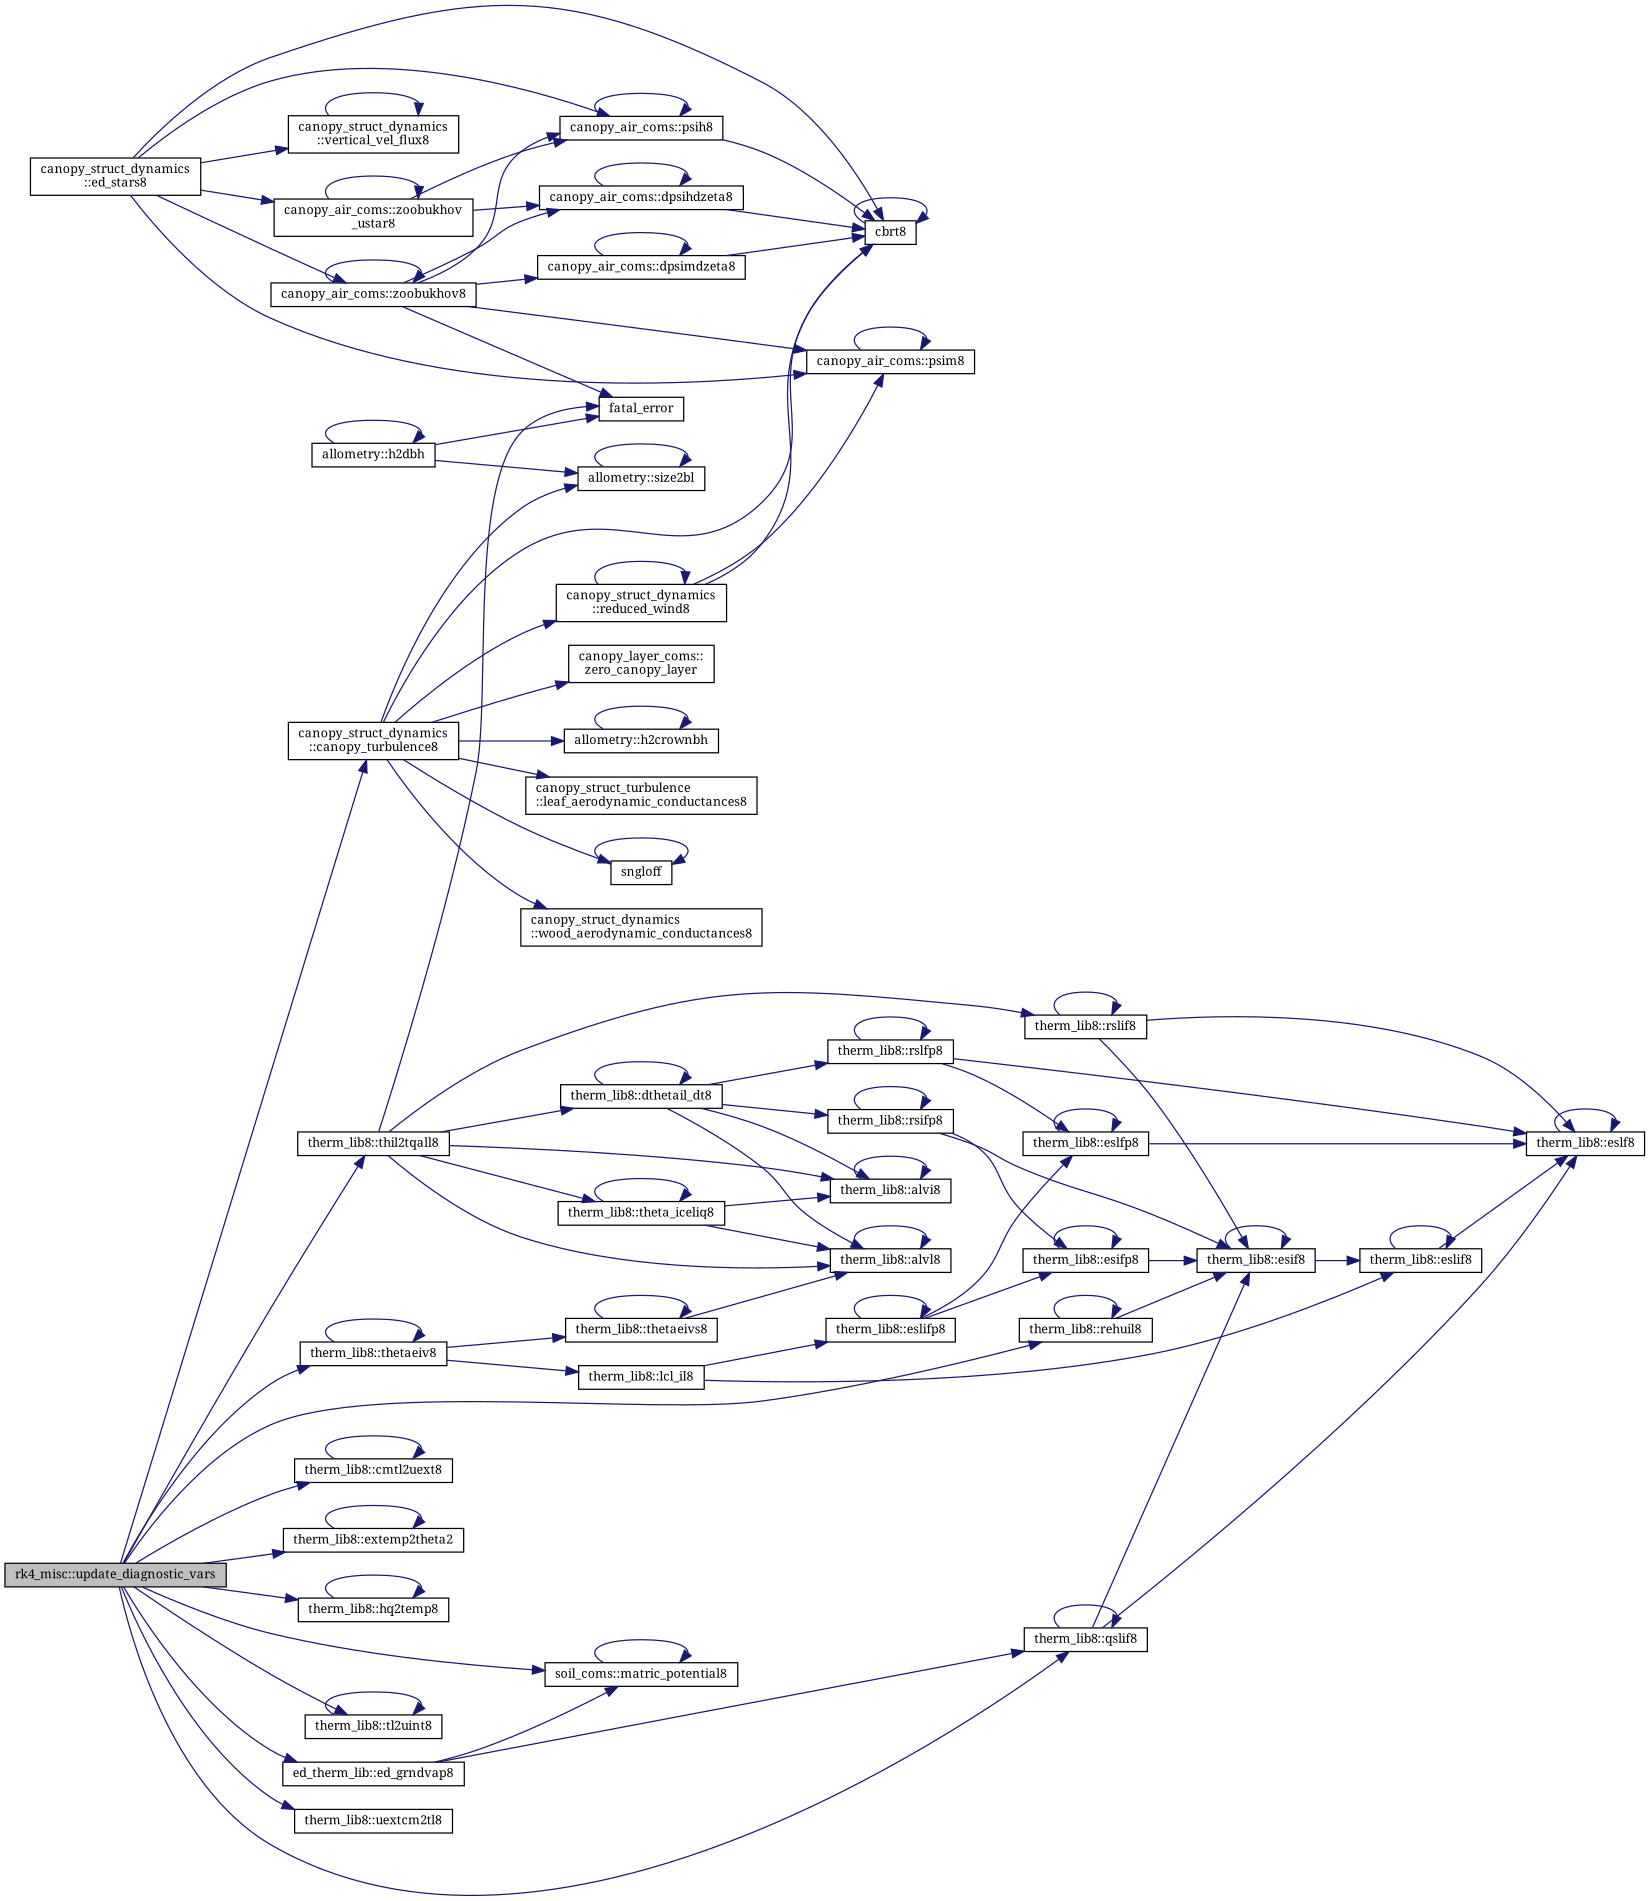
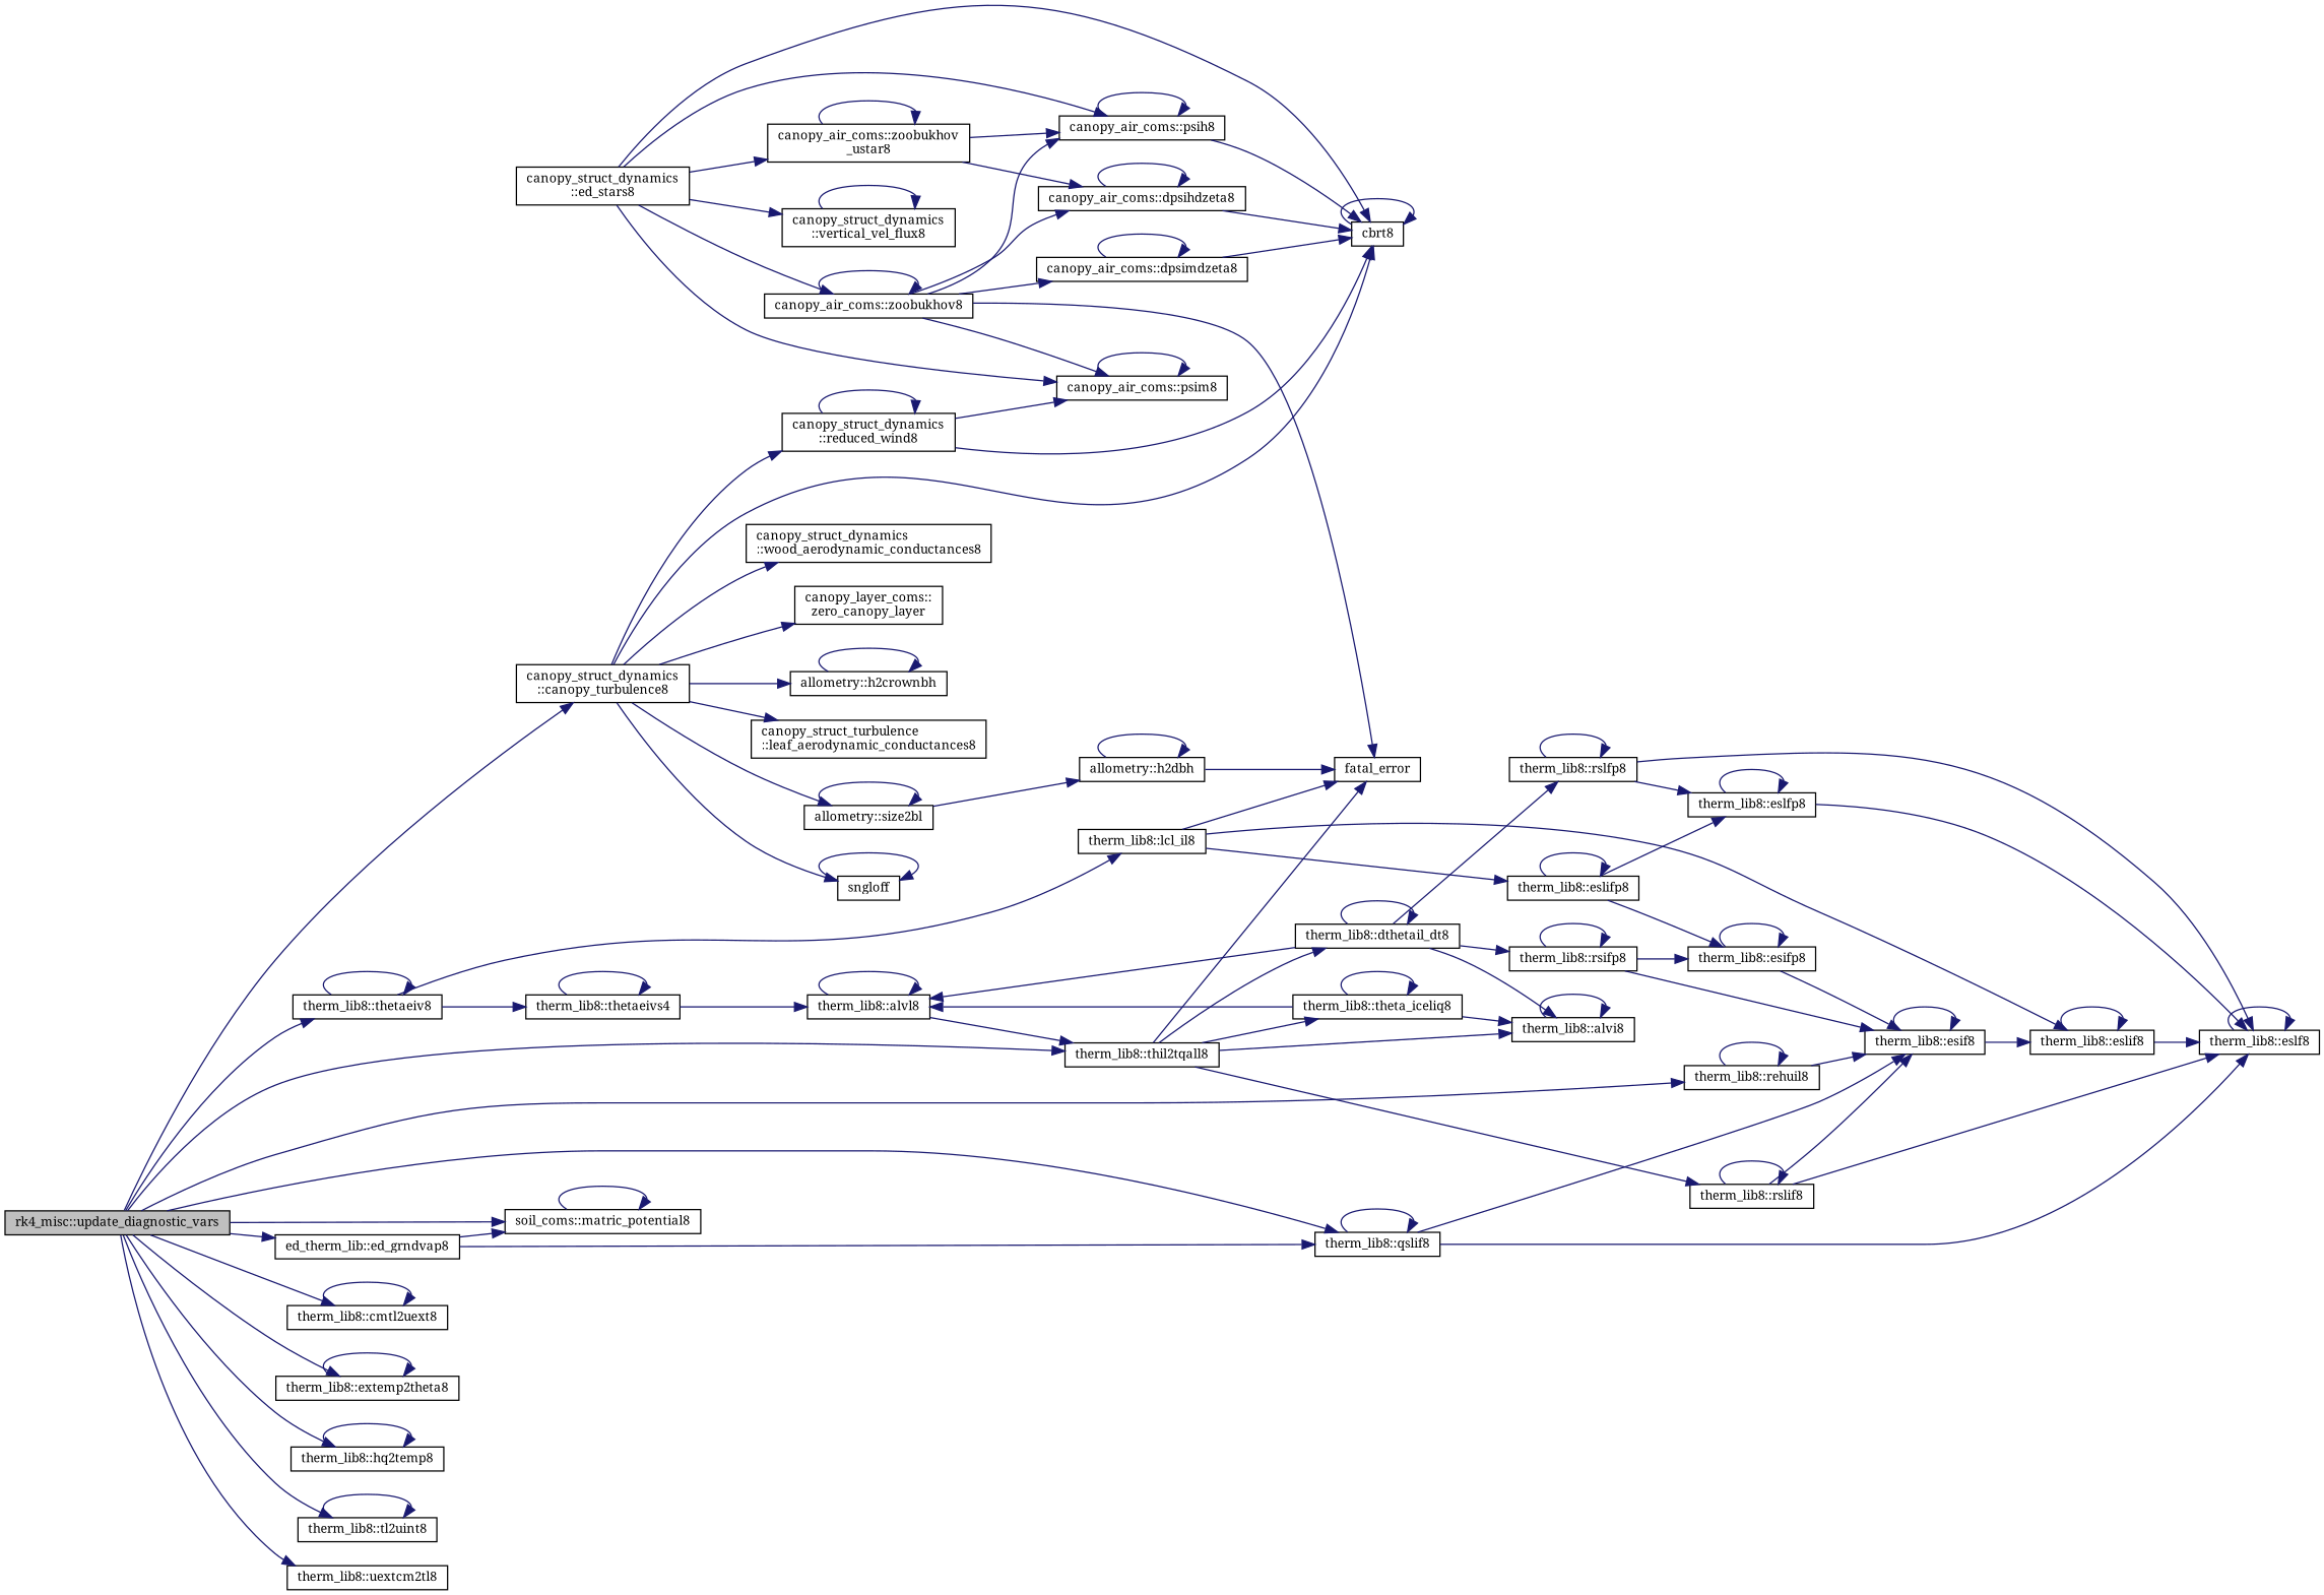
  digraph {
    fontname="Noto Serif"
    rankdir=LR
    node [color=black fillcolor=white fontname="Noto Serif" fontsize=10 shape=record style=filled]
    edge [color=midnightblue fontname="Noto Serif" fontsize=10 labelfontname=Helvetica labelfontsize=10 style=solid]
    n1 [fillcolor=grey75 fontcolor=black height=0.2 label="rk4_misc::update_diagnostic_vars" width=0.4]
    n2 [height=0.2 label="canopy_struct_dynamics\l::canopy_turbulence8" width=0.4]
    n3 [height=0.2 label="therm_lib8::cmtl2uext8" width=0.4]
    n4 [height=0.2 label="ed_therm_lib::ed_grndvap8" width=0.4]
    n5 [height=0.2 label="soil_coms::matric_potential8" width=0.4]
    n6 [height=0.2 label="therm_lib8::qslif8" width=0.4]
-   n7 [height=0.2 label="therm_lib8::extemp2theta2" width=0.4]
+   n7 [height=0.2 label="therm_lib8::extemp2theta8" width=0.4]
    n8 [height=0.2 label="therm_lib8::hq2temp8" width=0.4]
    n9 [height=0.2 label="therm_lib8::rehuil8" width=0.4]
    n10 [height=0.2 label="therm_lib8::thetaeiv8" width=0.4]
    n11 [height=0.2 label="therm_lib8::thil2tqall8" width=0.4]
    n12 [height=0.2 label="therm_lib8::tl2uint8" width=0.4]
    n13 [height=0.2 label="therm_lib8::uextcm2tl8" width=0.4]
    n14 [height=0.2 label=cbrt8 width=0.4]
    n15 [height=0.2 label="allometry::h2crownbh" width=0.4]
    n16 [height=0.2 label="canopy_struct_turbulence\l::leaf_aerodynamic_conductances8" width=0.4]
    n17 [height=0.2 label="canopy_struct_dynamics\l::reduced_wind8" width=0.4]
    n18 [height=0.2 label="allometry::size2bl" width=0.4]
    n19 [height=0.2 label=sngloff width=0.4]
    n20 [height=0.2 label="canopy_struct_dynamics\l::wood_aerodynamic_conductances8" width=0.4]
    n21 [height=0.2 label="canopy_layer_coms::\lzero_canopy_layer" width=0.4]
    n22 [height=0.2 label="therm_lib8::esif8" width=0.4]
    n23 [height=0.2 label="therm_lib8::eslf8" width=0.4]
    n24 [height=0.2 label="therm_lib8::lcl_il8" width=0.4]
-   n25 [height=0.2 label="therm_lib8::thetaeivs8" width=0.4]
+   n25 [height=0.2 label="therm_lib8::thetaeivs4" width=0.4]
    n26 [height=0.2 label=fatal_error width=0.4]
    n27 [height=0.2 label="therm_lib8::alvl8" width=0.4]
    n28 [height=0.2 label="therm_lib8::alvi8" width=0.4]
    n29 [height=0.2 label="therm_lib8::dthetail_dt8" width=0.4]
    n30 [height=0.2 label="therm_lib8::rslif8" width=0.4]
    n31 [height=0.2 label="therm_lib8::theta_iceliq8" width=0.4]
    n32 [height=0.2 label="canopy_air_coms::dpsimdzeta8" width=0.4]
    n33 [height=0.2 label="canopy_struct_dynamics\l::ed_stars8" width=0.4]
    n34 [height=0.2 label="canopy_air_coms::psih8" width=0.4]
    n35 [height=0.2 label="canopy_air_coms::psim8" width=0.4]
    n36 [height=0.2 label="canopy_struct_dynamics\l::vertical_vel_flux8" width=0.4]
    n37 [height=0.2 label="canopy_air_coms::zoobukhov8" width=0.4]
    n38 [height=0.2 label="canopy_air_coms::zoobukhov\l_ustar8" width=0.4]
    n39 [height=0.2 label="allometry::h2dbh" width=0.4]
    n40 [height=0.2 label="canopy_air_coms::dpsihdzeta8" width=0.4]
    n41 [height=0.2 label="therm_lib8::eslif8" width=0.4]
    n42 [height=0.2 label="therm_lib8::eslifp8" width=0.4]
    n43 [height=0.2 label="therm_lib8::esifp8" width=0.4]
    n44 [height=0.2 label="therm_lib8::eslfp8" width=0.4]
    n45 [height=0.2 label="therm_lib8::rsifp8" width=0.4]
    n46 [height=0.2 label="therm_lib8::rslfp8" width=0.4]
    n1 -> n2
    n1 -> n3
    n1 -> n4
    n1 -> n5
    n1 -> n6
    n1 -> n7
    n1 -> n8
    n1 -> n9
    n1 -> n10
    n1 -> n11
    n1 -> n12
    n1 -> n13
    n2 -> n14
    n2 -> n15
    n2 -> n16
    n2 -> n17
    n2 -> n18
    n2 -> n19
    n2 -> n20
    n2 -> n21
    n3 -> n3
    n4 -> n5
    n4 -> n6
    n5 -> n5
    n6 -> n6
    n6 -> n22
    n6 -> n23
    n7 -> n7
    n8 -> n8
    n9 -> n9
    n9 -> n22
    n10 -> n10
    n10 -> n24
    n10 -> n25
    n11 -> n26
-   n11 -> n27
+   n27 -> n11
    n11 -> n28
    n11 -> n29
    n11 -> n30
    n11 -> n31
    n12 -> n12
    n14 -> n14
    n15 -> n15
    n17 -> n14
    n17 -> n17
    n17 -> n35
    n18 -> n18
-   n39 -> n18
+   n18 -> n39
    n19 -> n19
    n22 -> n22
    n22 -> n41
    n23 -> n23
+   n24 -> n26
    n24 -> n41
    n24 -> n42
    n25 -> n25
    n25 -> n27
    n27 -> n27
    n28 -> n28
    n29 -> n27
    n29 -> n28
    n29 -> n29
    n29 -> n45
    n29 -> n46
    n30 -> n22
    n30 -> n23
    n30 -> n30
    n31 -> n27
    n31 -> n28
    n31 -> n31
    n32 -> n14
    n32 -> n32
    n33 -> n14
    n33 -> n34
    n33 -> n35
    n33 -> n36
    n33 -> n37
    n33 -> n38
    n34 -> n14
    n34 -> n34
    n35 -> n35
    n36 -> n36
    n37 -> n26
    n37 -> n32
    n37 -> n34
    n37 -> n35
    n37 -> n37
    n37 -> n40
    n38 -> n34
    n38 -> n38
    n38 -> n40
    n39 -> n26
    n39 -> n39
    n40 -> n14
    n40 -> n40
    n41 -> n23
    n41 -> n41
    n42 -> n42
    n42 -> n43
    n42 -> n44
    n43 -> n22
    n43 -> n43
    n44 -> n23
    n44 -> n44
    n45 -> n22
    n45 -> n43
    n45 -> n45
    n46 -> n23
    n46 -> n44
    n46 -> n46
  }
